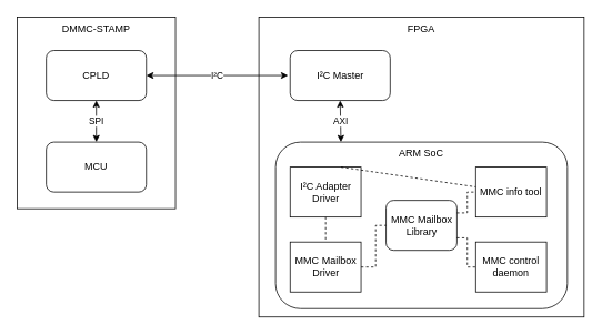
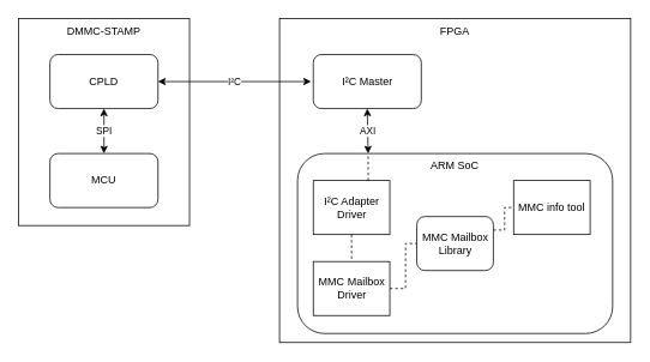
  <mxCell id="0" />
  <mxCell id="1" parent="0" />
  <mxCell id="2" value="DMMC-STAMP" style="rounded=0;whiteSpace=wrap;html=1;labelPosition=center;verticalLabelPosition=middle;align=center;verticalAlign=top;" parent="1" vertex="1"><mxGeometry x="20" y="20" width="190" height="230" as="geometry" /></mxCell>
  <mxCell id="3" value="MCU" style="rounded=1;whiteSpace=wrap;html=1;" parent="1" vertex="1"><mxGeometry x="55" y="170" width="120" height="60" as="geometry" /></mxCell>
  <mxCell id="4" value="CPLD" style="rounded=1;whiteSpace=wrap;html=1;" parent="1" vertex="1"><mxGeometry x="55" y="60" width="120" height="60" as="geometry" /></mxCell>
  <mxCell id="5" value="SPI" style="endArrow=classic;startArrow=classic;html=1;exitX=0.5;exitY=0;exitDx=0;exitDy=0;entryX=0.5;entryY=1;entryDx=0;entryDy=0;" parent="1" source="3" target="4" edge="1"><mxGeometry width="50" height="50" relative="1" as="geometry"><mxPoint x="60" y="170" as="sourcePoint" /><mxPoint x="110" y="120" as="targetPoint" /></mxGeometry></mxCell>
  <mxCell id="6" value="FPGA" style="rounded=0;whiteSpace=wrap;html=1;labelPosition=center;verticalLabelPosition=middle;align=center;verticalAlign=top;" vertex="1" parent="1"><mxGeometry x="310" y="20" width="390" height="360" as="geometry" /></mxCell>
  <mxCell id="7" value="ARM SoC" style="rounded=1;whiteSpace=wrap;html=1;verticalAlign=top;" vertex="1" parent="1"><mxGeometry x="330" y="170" width="350" height="200" as="geometry" /></mxCell>
  <mxCell id="8" value="I²C Master" style="rounded=1;whiteSpace=wrap;html=1;" vertex="1" parent="1"><mxGeometry x="347.5" y="60" width="120" height="60" as="geometry" /></mxCell>
  <mxCell id="9" value="AXI" style="endArrow=classic;startArrow=classic;html=1;exitX=0.224;exitY=0;exitDx=0;exitDy=0;entryX=0.5;entryY=1;entryDx=0;entryDy=0;exitPerimeter=0;" edge="1" parent="1" source="7" target="8"><mxGeometry width="50" height="50" relative="1" as="geometry"><mxPoint x="350" y="170" as="sourcePoint" /><mxPoint x="400" y="120" as="targetPoint" /></mxGeometry></mxCell>
  <mxCell id="10" value="I²C Adapter&lt;br&gt;Driver" style="rounded=0;whiteSpace=wrap;html=1;" vertex="1" parent="1"><mxGeometry x="347.5" y="200" width="85" height="60" as="geometry" /></mxCell>
  <mxCell id="11" value="I²C" style="endArrow=classic;startArrow=classic;html=1;rounded=0;fontFamily=Helvetica;" edge="1" parent="1" source="4"><mxGeometry width="50" height="50" relative="1" as="geometry"><mxPoint x="295" y="140" as="sourcePoint" /><mxPoint x="345" y="90" as="targetPoint" /></mxGeometry></mxCell>
  <mxCell id="12" value="MMC Mailbox&lt;br&gt;Driver" style="rounded=0;whiteSpace=wrap;html=1;" vertex="1" parent="1"><mxGeometry x="347.5" y="290" width="85" height="60" as="geometry" /></mxCell>
  <mxCell id="13" value="MMC Mailbox Library" style="whiteSpace=wrap;html=1;rounded=1;" vertex="1" parent="1"><mxGeometry x="462.5" y="240" width="85" height="60" as="geometry" /></mxCell>
  <mxCell id="14" value="MMC info tool" style="rounded=0;whiteSpace=wrap;html=1;" vertex="1" parent="1"><mxGeometry x="570" y="200" width="85" height="60" as="geometry" /></mxCell>
- <mxCell id="15" value="MMC control daemon" style="rounded=0;whiteSpace=wrap;html=1;" vertex="1" parent="1"><mxGeometry x="570" y="290" width="85" height="60" as="geometry" /></mxCell>
- <mxCell id="16" value="" style="endArrow=none;dashed=1;html=1;rounded=0;fontFamily=Courier New;fontSize=8;exitX=0.718;exitY=0.001;exitDx=0;exitDy=0;exitPerimeter=0;" edge="1" parent="1" source="10" target="14"><mxGeometry width="50" height="50" relative="1" as="geometry"><mxPoint x="490" y="180" as="sourcePoint" /><mxPoint x="540" y="130" as="targetPoint" /></mxGeometry></mxCell>
+ <mxCell id="16" value="" style="endArrow=none;dashed=1;html=1;rounded=0;fontFamily=Courier New;fontSize=8;entryX=0.224;entryY=0;entryDx=0;entryDy=0;entryPerimeter=0;exitX=0.718;exitY=0.001;exitDx=0;exitDy=0;exitPerimeter=0;" edge="1" parent="1" source="10" target="7"><mxGeometry width="50" height="50" relative="1" as="geometry"><mxPoint x="490" y="180" as="sourcePoint" /><mxPoint x="540" y="130" as="targetPoint" /></mxGeometry></mxCell>
  <mxCell id="17" value="" style="endArrow=none;dashed=1;html=1;rounded=0;fontFamily=Courier New;fontSize=8;entryX=0.5;entryY=0;entryDx=0;entryDy=0;exitX=0.5;exitY=1;exitDx=0;exitDy=0;" edge="1" parent="1" source="10" target="12"><mxGeometry width="50" height="50" relative="1" as="geometry"><mxPoint x="400" y="260" as="sourcePoint" /><mxPoint x="450" y="210" as="targetPoint" /></mxGeometry></mxCell>
  <mxCell id="18" value="" style="endArrow=none;dashed=1;html=1;rounded=0;fontFamily=Courier New;fontSize=8;exitX=1;exitY=0.5;exitDx=0;exitDy=0;entryX=0;entryY=0.5;entryDx=0;entryDy=0;" edge="1" parent="1" source="12" target="13"><mxGeometry width="50" height="50" relative="1" as="geometry"><mxPoint x="432.5" y="320" as="sourcePoint" /><mxPoint x="482.5" y="270" as="targetPoint" /><Array as="points"><mxPoint x="450" y="320" /><mxPoint x="450" y="270" /></Array></mxGeometry></mxCell>
  <mxCell id="19" value="" style="endArrow=none;dashed=1;html=1;rounded=0;fontFamily=Courier New;fontSize=8;entryX=0;entryY=0.5;entryDx=0;entryDy=0;exitX=1;exitY=0.25;exitDx=0;exitDy=0;" edge="1" parent="1" source="13" target="14"><mxGeometry width="50" height="50" relative="1" as="geometry"><mxPoint x="510" y="280" as="sourcePoint" /><mxPoint x="560" y="230" as="targetPoint" /><Array as="points"><mxPoint x="560" y="255" /><mxPoint x="560" y="230" /></Array></mxGeometry></mxCell>
- <mxCell id="20" value="" style="endArrow=none;dashed=1;html=1;rounded=0;fontFamily=Courier New;fontSize=8;exitX=1;exitY=0.75;exitDx=0;exitDy=0;entryX=0;entryY=0.5;entryDx=0;entryDy=0;" edge="1" parent="1" source="13" target="15"><mxGeometry width="50" height="50" relative="1" as="geometry"><mxPoint x="547.5" y="280" as="sourcePoint" /><mxPoint x="597.5" y="230" as="targetPoint" /><Array as="points"><mxPoint x="560" y="285" /><mxPoint x="560" y="320" /></Array></mxGeometry></mxCell>
